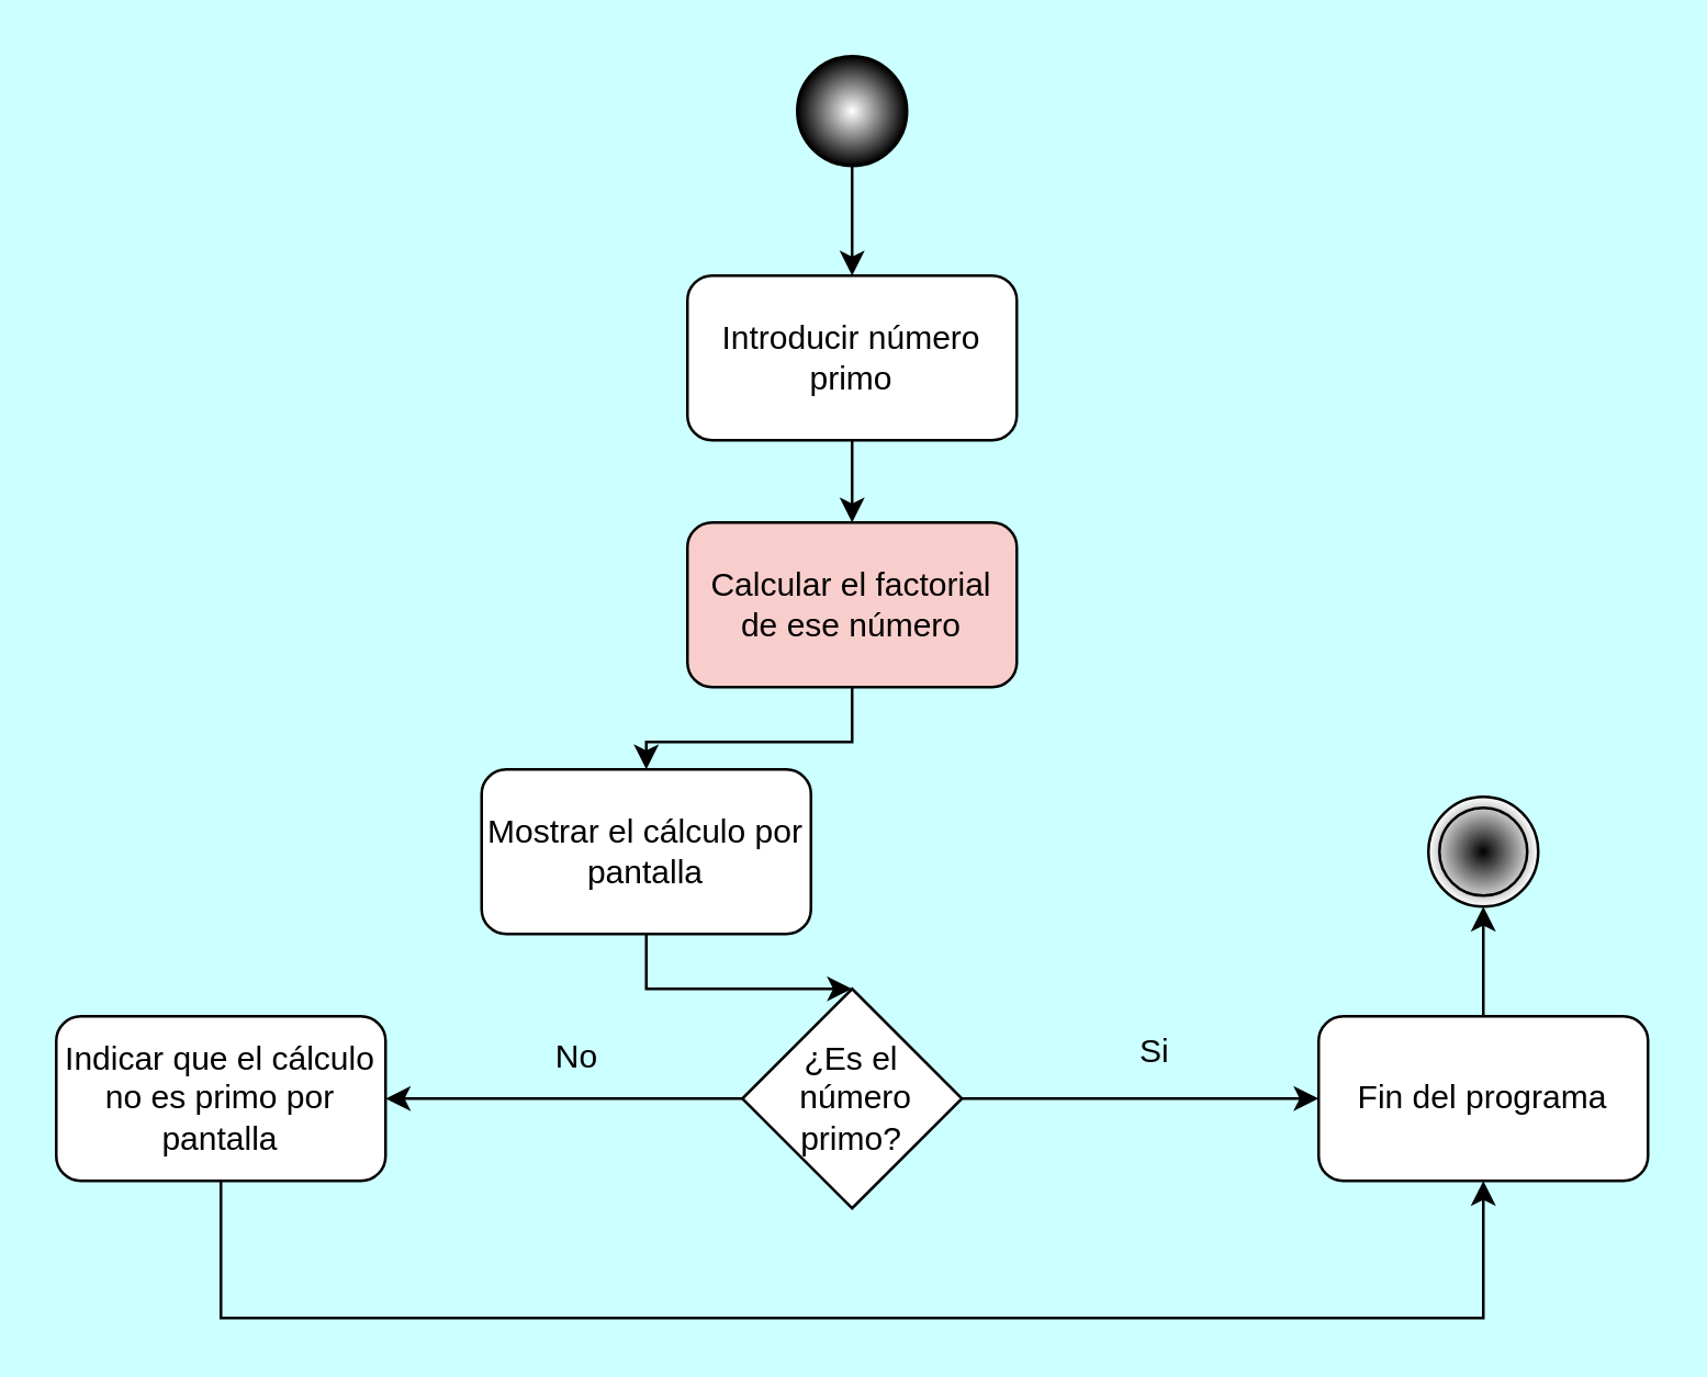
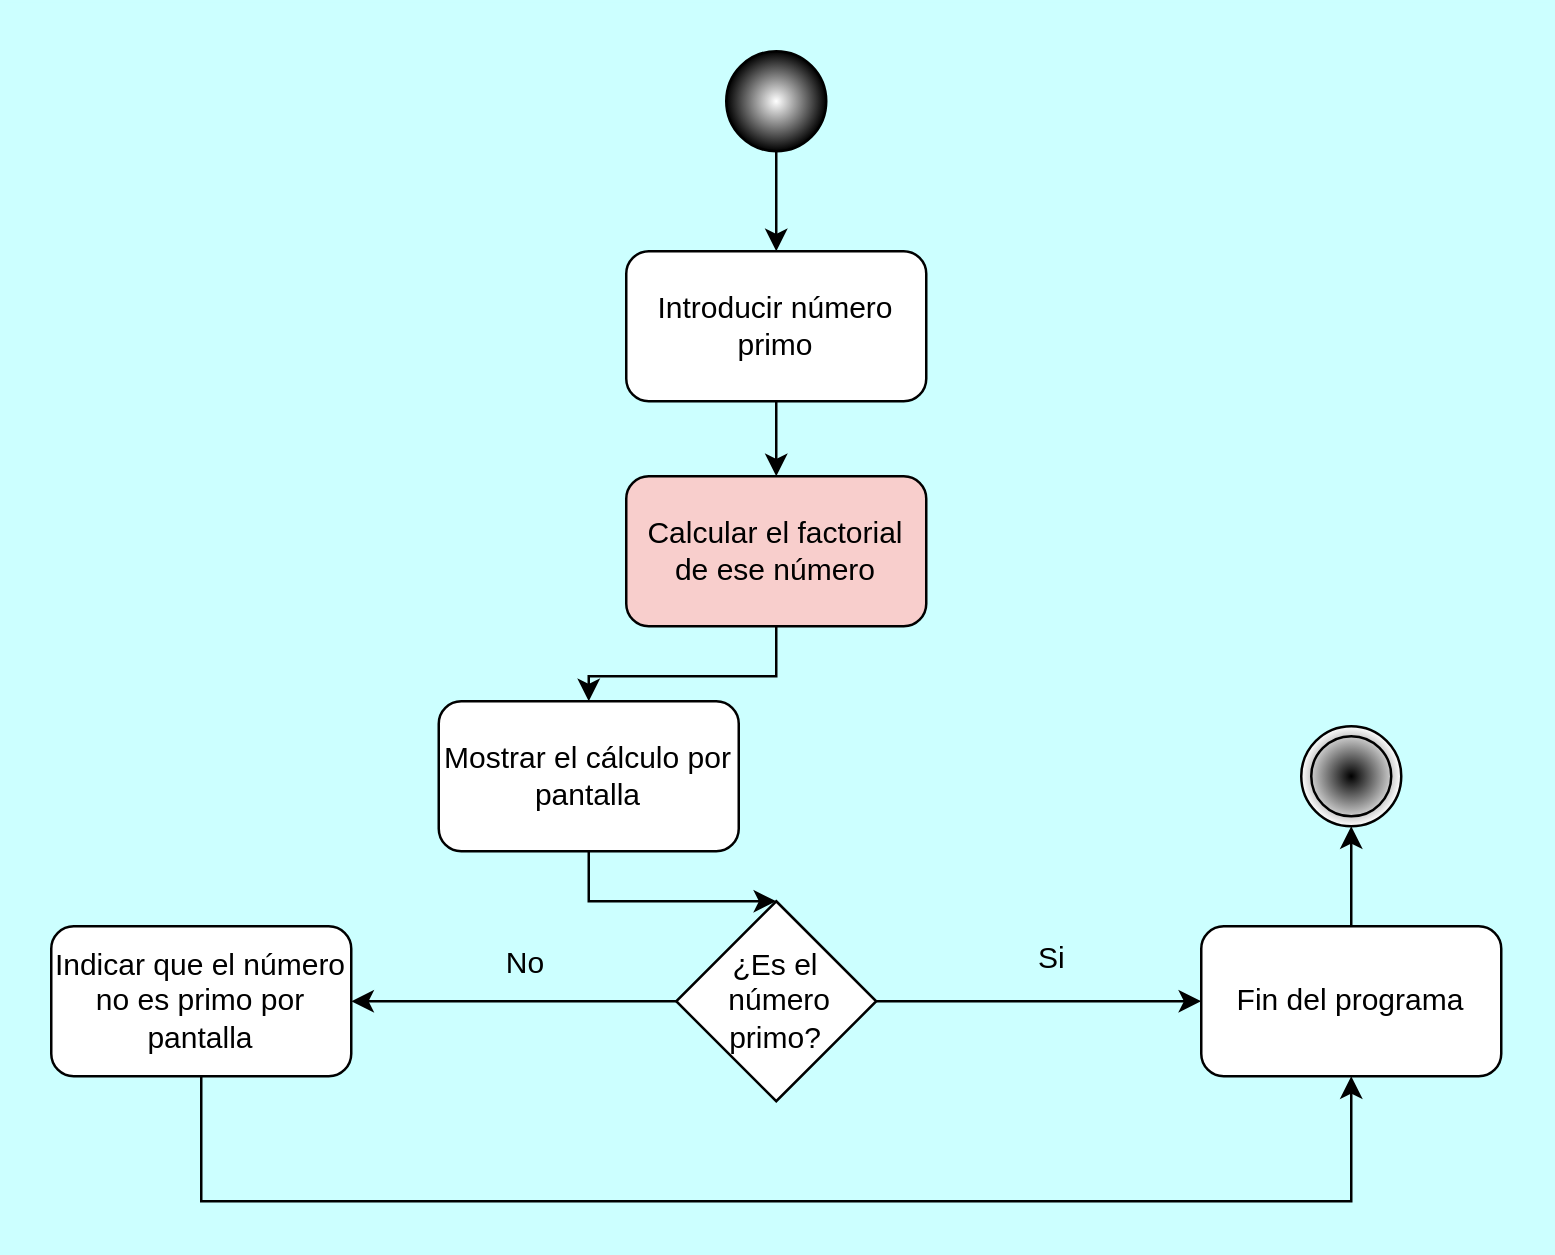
  <mxCell id="0" />
  <mxCell id="1" parent="0" />
  <mxCell id="2" style="edgeStyle=orthogonalEdgeStyle;rounded=0;orthogonalLoop=1;jettySize=auto;html=1;exitX=0.5;exitY=1;exitDx=0;exitDy=0;" edge="1" parent="1" source="3" target="5"><mxGeometry relative="1" as="geometry" /></mxCell>
  <mxCell id="3" value="Introducir número primo" style="rounded=1;whiteSpace=wrap;html=1;" parent="1" vertex="1"><mxGeometry x="250" y="100" width="120" height="60" as="geometry" /></mxCell>
  <mxCell id="4" style="edgeStyle=orthogonalEdgeStyle;rounded=0;orthogonalLoop=1;jettySize=auto;html=1;exitX=0.5;exitY=1;exitDx=0;exitDy=0;entryX=0.5;entryY=0;entryDx=0;entryDy=0;" edge="1" parent="1" source="5" target="17"><mxGeometry relative="1" as="geometry" /></mxCell>
  <mxCell id="5" value="&lt;div&gt;Calcular el factorial de ese número&lt;br&gt;&lt;/div&gt;" style="rounded=1;whiteSpace=wrap;html=1;fillColor=#f8cecc;" parent="1" vertex="1"><mxGeometry x="250" y="190" width="120" height="60" as="geometry" /></mxCell>
  <mxCell id="6" style="edgeStyle=orthogonalEdgeStyle;rounded=0;orthogonalLoop=1;jettySize=auto;html=1;exitX=1;exitY=0.5;exitDx=0;exitDy=0;entryX=0;entryY=0.5;entryDx=0;entryDy=0;" edge="1" parent="1" source="8" target="10"><mxGeometry relative="1" as="geometry" /></mxCell>
  <mxCell id="7" style="edgeStyle=orthogonalEdgeStyle;rounded=0;orthogonalLoop=1;jettySize=auto;html=1;exitX=0;exitY=0.5;exitDx=0;exitDy=0;entryX=1;entryY=0.5;entryDx=0;entryDy=0;" edge="1" parent="1" source="8" target="12"><mxGeometry relative="1" as="geometry" /></mxCell>
  <mxCell id="8" value="&lt;div&gt;¿Es el&lt;/div&gt;&lt;div&gt;&amp;nbsp;número primo?&lt;/div&gt;" style="rhombus;whiteSpace=wrap;html=1;" parent="1" vertex="1"><mxGeometry x="270" y="360" width="80" height="80" as="geometry" /></mxCell>
  <mxCell id="9" style="edgeStyle=orthogonalEdgeStyle;rounded=0;orthogonalLoop=1;jettySize=auto;html=1;exitX=0.5;exitY=0;exitDx=0;exitDy=0;entryX=0.5;entryY=1;entryDx=0;entryDy=0;" parent="1" source="10" target="15" edge="1"><mxGeometry relative="1" as="geometry" /></mxCell>
  <mxCell id="10" value="Fin del programa" style="rounded=1;whiteSpace=wrap;html=1;" parent="1" vertex="1"><mxGeometry x="480" y="370" width="120" height="60" as="geometry" /></mxCell>
  <mxCell id="11" style="edgeStyle=orthogonalEdgeStyle;rounded=0;orthogonalLoop=1;jettySize=auto;html=1;exitX=0.5;exitY=1;exitDx=0;exitDy=0;entryX=0.5;entryY=1;entryDx=0;entryDy=0;" edge="1" parent="1" source="12" target="10"><mxGeometry relative="1" as="geometry"><Array as="points"><mxPoint x="80" y="480" /><mxPoint x="540" y="480" /></Array></mxGeometry></mxCell>
- <mxCell id="12" value="Indicar que el cálculo no es primo por pantalla" style="rounded=1;whiteSpace=wrap;html=1;" parent="1" vertex="1"><mxGeometry x="20" y="370" width="120" height="60" as="geometry" /></mxCell>
+ <mxCell id="12" value="Indicar que el número no es primo por pantalla" style="rounded=1;whiteSpace=wrap;html=1;" parent="1" vertex="1"><mxGeometry x="20" y="370" width="120" height="60" as="geometry" /></mxCell>
  <mxCell id="13" style="edgeStyle=orthogonalEdgeStyle;rounded=0;orthogonalLoop=1;jettySize=auto;html=1;exitX=0.5;exitY=1;exitDx=0;exitDy=0;entryX=0.5;entryY=0;entryDx=0;entryDy=0;" edge="1" parent="1" source="14" target="3"><mxGeometry relative="1" as="geometry" /></mxCell>
  <mxCell id="14" value="" style="ellipse;whiteSpace=wrap;html=1;aspect=fixed;fillColor=#FFFFFF;fillStyle=auto;gradientColor=#000000;gradientDirection=radial;" parent="1" vertex="1"><mxGeometry x="290" y="20" width="40" height="40" as="geometry" /></mxCell>
  <mxCell id="15" value="" style="ellipse;shape=doubleEllipse;whiteSpace=wrap;html=1;aspect=fixed;gradientColor=#FFFFFF;gradientDirection=radial;fillColor=#000000;" parent="1" vertex="1"><mxGeometry x="520" y="290" width="40" height="40" as="geometry" /></mxCell>
  <mxCell id="16" style="edgeStyle=orthogonalEdgeStyle;rounded=0;orthogonalLoop=1;jettySize=auto;html=1;exitX=0.5;exitY=1;exitDx=0;exitDy=0;entryX=0.5;entryY=0;entryDx=0;entryDy=0;" edge="1" parent="1" source="17" target="8"><mxGeometry relative="1" as="geometry" /></mxCell>
  <mxCell id="17" value="Mostrar el cálculo por pantalla" style="rounded=1;whiteSpace=wrap;html=1;" parent="1" vertex="1"><mxGeometry x="175" y="280" width="120" height="60" as="geometry" /></mxCell>
  <mxCell id="18" value="No" style="text;html=1;strokeColor=none;fillColor=none;align=center;verticalAlign=middle;whiteSpace=wrap;rounded=0;" vertex="1" parent="1"><mxGeometry x="180" y="370" width="60" height="30" as="geometry" /></mxCell>
  <mxCell id="19" value="Si" style="text;html=1;align=center;verticalAlign=middle;resizable=0;points=[];autosize=1;strokeColor=none;fillColor=none;" vertex="1" parent="1"><mxGeometry x="405" y="368" width="30" height="30" as="geometry" /></mxCell>
